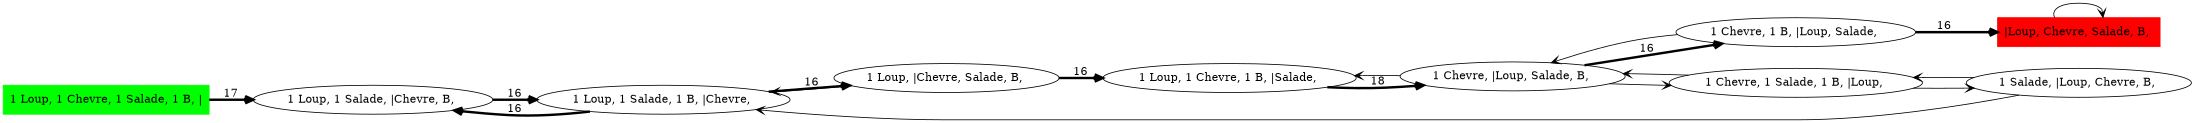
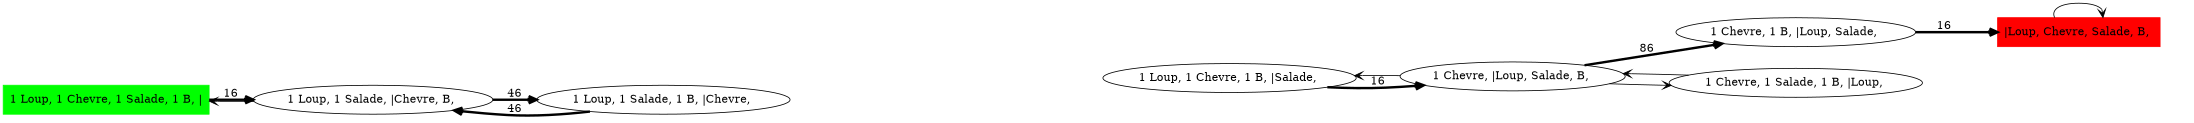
  digraph {
    rankdir=LR
    edge [arrowhead=open]
    n1 [color=green label="1 Loup, 1 Chevre, 1 Salade, 1 B, |" shape=box style=filled]
    "1 Loup, 1 Salade, |Chevre, B, "
    "1 Loup, 1 Salade, 1 B, |Chevre, "
    n4 [color=red label="|Loup, Chevre, Salade, B, " shape=box style=filled]
-   "1 Loup, |Chevre, Salade, B, "
-   "1 Salade, |Loup, Chevre, B, "
    "1 Chevre, 1 Salade, 1 B, |Loup, "
    "1 Loup, 1 Chevre, 1 B, |Salade, "
    "1 Chevre, |Loup, Salade, B, "
    "1 Chevre, 1 B, |Loup, Salade, "
-   n1 -> "1 Loup, 1 Salade, |Chevre, B, " [label=17 penwidth=3]
-   "1 Loup, 1 Salade, |Chevre, B, " -> "1 Loup, 1 Salade, 1 B, |Chevre, " [label=16 penwidth=3]
-   "1 Loup, 1 Salade, 1 B, |Chevre, " -> "1 Loup, 1 Salade, |Chevre, B, " [label=16 penwidth=3]
-   "1 Loup, 1 Salade, 1 B, |Chevre, " -> "1 Loup, |Chevre, Salade, B, " [label=16 penwidth=3]
+   n1 -> "1 Loup, 1 Salade, |Chevre, B, " [label=16 penwidth=3]
+   "1 Loup, 1 Salade, |Chevre, B, " -> n1
+   "1 Loup, 1 Salade, |Chevre, B, " -> "1 Loup, 1 Salade, 1 B, |Chevre, " [label=46 penwidth=3]
+   "1 Loup, 1 Salade, 1 B, |Chevre, " -> "1 Loup, 1 Salade, |Chevre, B, " [label=46 penwidth=3]
    n4 -> n4
-   "1 Loup, |Chevre, Salade, B, " -> "1 Loup, 1 Salade, 1 B, |Chevre, "
-   "1 Loup, |Chevre, Salade, B, " -> "1 Loup, 1 Chevre, 1 B, |Salade, " [label=16 penwidth=3]
-   "1 Salade, |Loup, Chevre, B, " -> "1 Loup, 1 Salade, 1 B, |Chevre, "
-   "1 Salade, |Loup, Chevre, B, " -> "1 Chevre, 1 Salade, 1 B, |Loup, "
-   "1 Chevre, 1 Salade, 1 B, |Loup, " -> "1 Salade, |Loup, Chevre, B, "
    "1 Chevre, 1 Salade, 1 B, |Loup, " -> "1 Chevre, |Loup, Salade, B, "
-   "1 Loup, 1 Chevre, 1 B, |Salade, " -> "1 Chevre, |Loup, Salade, B, " [label=18 penwidth=3]
+   "1 Loup, 1 Chevre, 1 B, |Salade, " -> "1 Chevre, |Loup, Salade, B, " [label=16 penwidth=3]
    "1 Chevre, |Loup, Salade, B, " -> "1 Chevre, 1 Salade, 1 B, |Loup, "
    "1 Chevre, |Loup, Salade, B, " -> "1 Loup, 1 Chevre, 1 B, |Salade, "
-   "1 Chevre, |Loup, Salade, B, " -> "1 Chevre, 1 B, |Loup, Salade, " [label=16 penwidth=3]
+   "1 Chevre, |Loup, Salade, B, " -> "1 Chevre, 1 B, |Loup, Salade, " [label=86 penwidth=3]
    "1 Chevre, 1 B, |Loup, Salade, " -> n4 [label=16 penwidth=3]
-   "1 Chevre, 1 B, |Loup, Salade, " -> "1 Chevre, |Loup, Salade, B, "
  }
